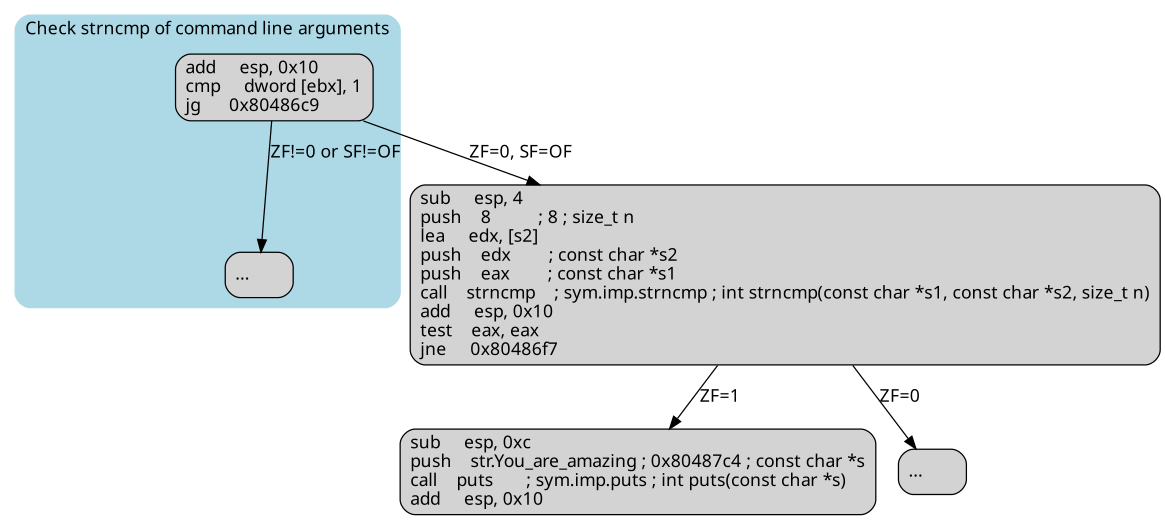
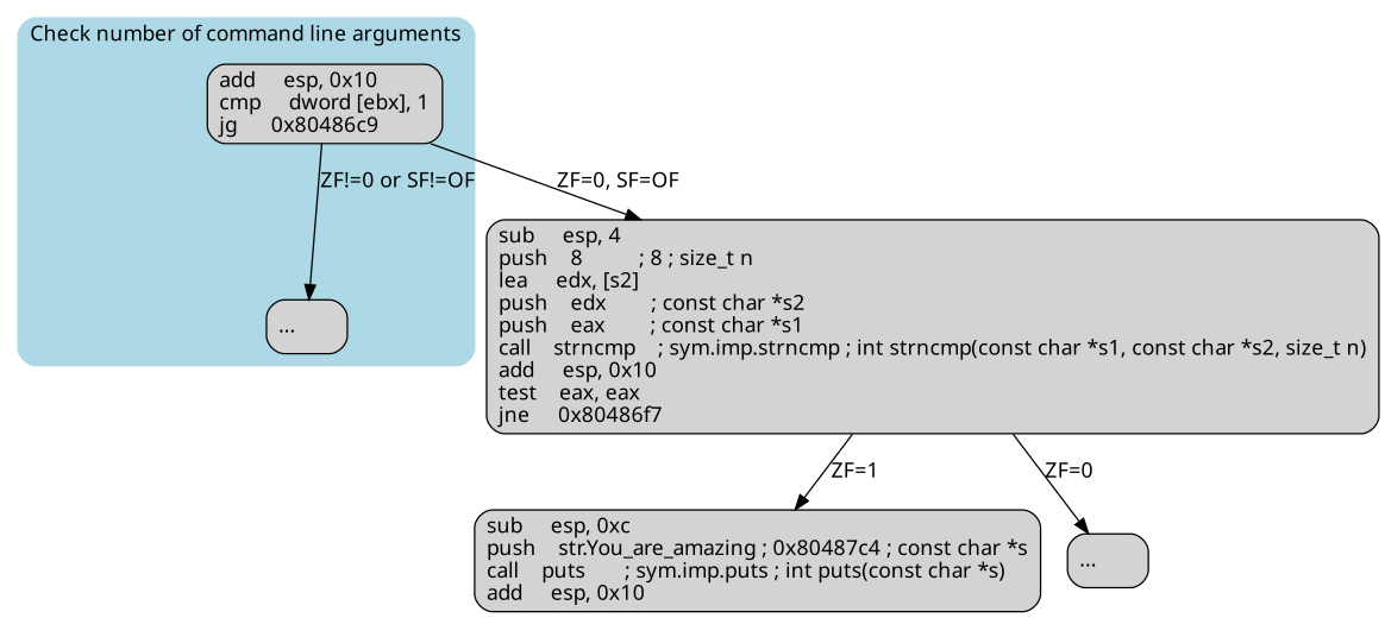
  digraph {
    labeljust=l
    fontname="Noto Sans"
    node [fontname="Noto Sans" labeljust=l shape=rect style="filled, rounded"]
    edge [fontname="Noto Sans"]
    n1 [label="add     esp, 0x10\lcmp     dword [ebx], 1\ljg      0x80486c9\l"]
    n2 [label="...\l"]
    n3 [label="sub     esp, 4\lpush    8          ; 8 ; size_t n\llea     edx, [s2]\lpush    edx        ; const char *s2\lpush    eax        ; const char *s1\lcall    strncmp    ; sym.imp.strncmp ; int strncmp(const char *s1, const char *s2, size_t n)\ladd     esp, 0x10\ltest    eax, eax\ljne     0x80486f7\l"]
    n4 [label="sub     esp, 0xc\lpush    str.You_are_amazing ; 0x80487c4 ; const char *s\lcall    puts       ; sym.imp.puts ; int puts(const char *s)\ladd     esp, 0x10\l"]
    n5 [label="...\l"]
    subgraph cluster_1 {
      color=lightblue
-     label="Check strncmp of command line arguments"
+     label="Check number of command line arguments"
      style="filled, rounded"
      n1
      n2
    }
    n1 -> n2 [label="ZF!=0 or SF!=OF"]
    n1 -> n3 [label="ZF=0, SF=OF"]
    n3 -> n4 [label="ZF=1"]
    n3 -> n5 [label="ZF=0"]
  }
